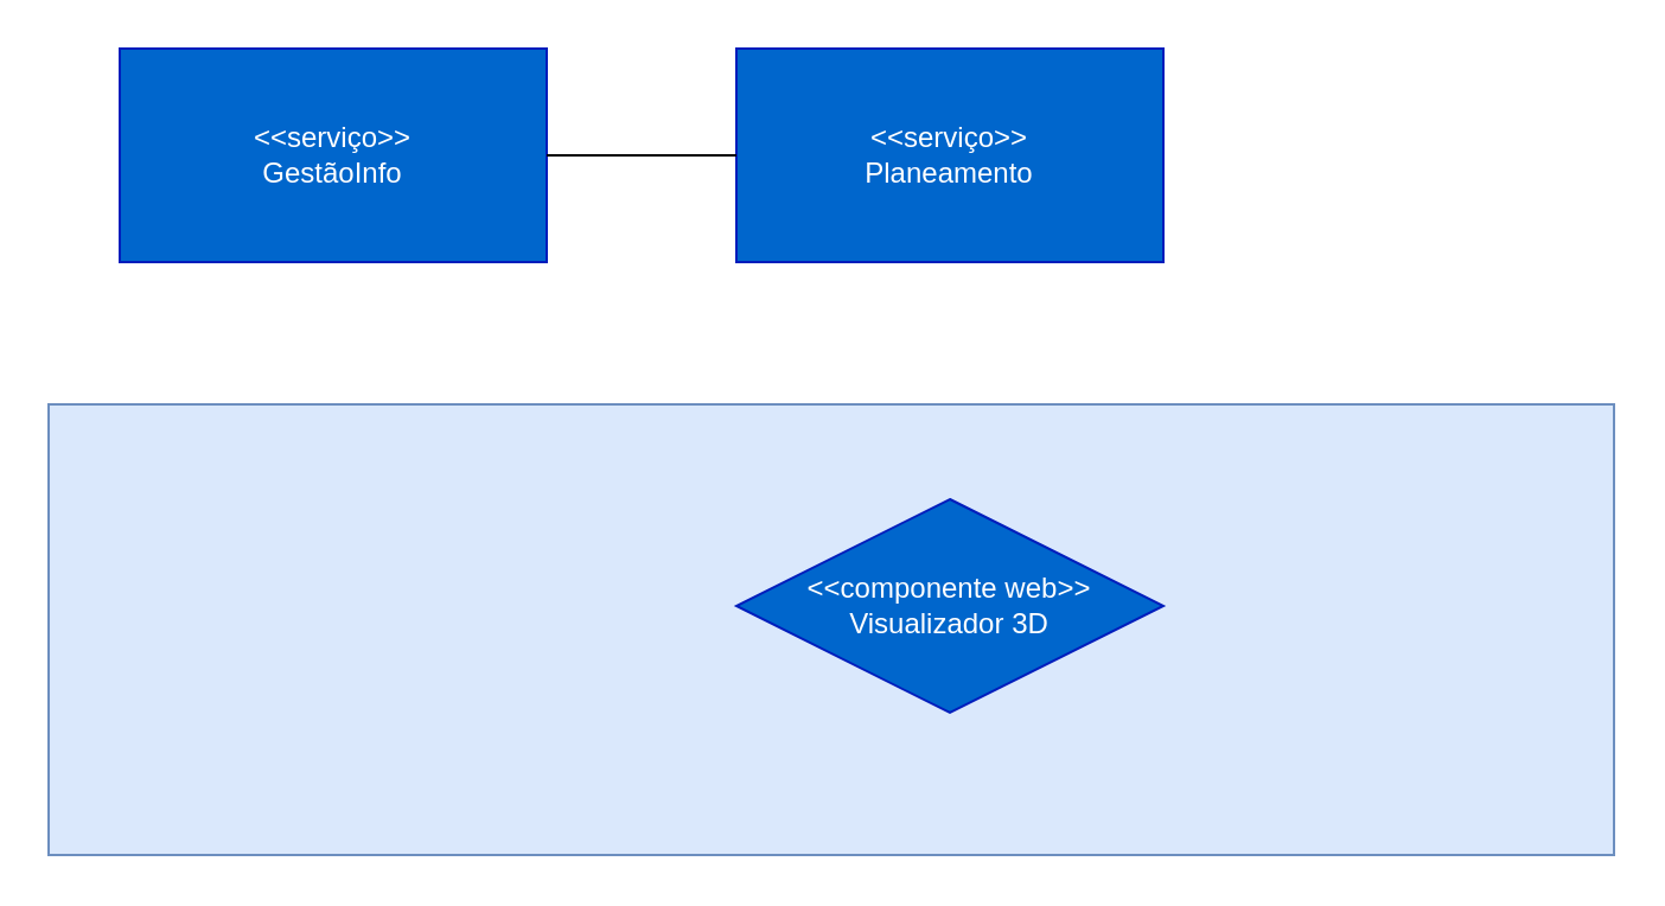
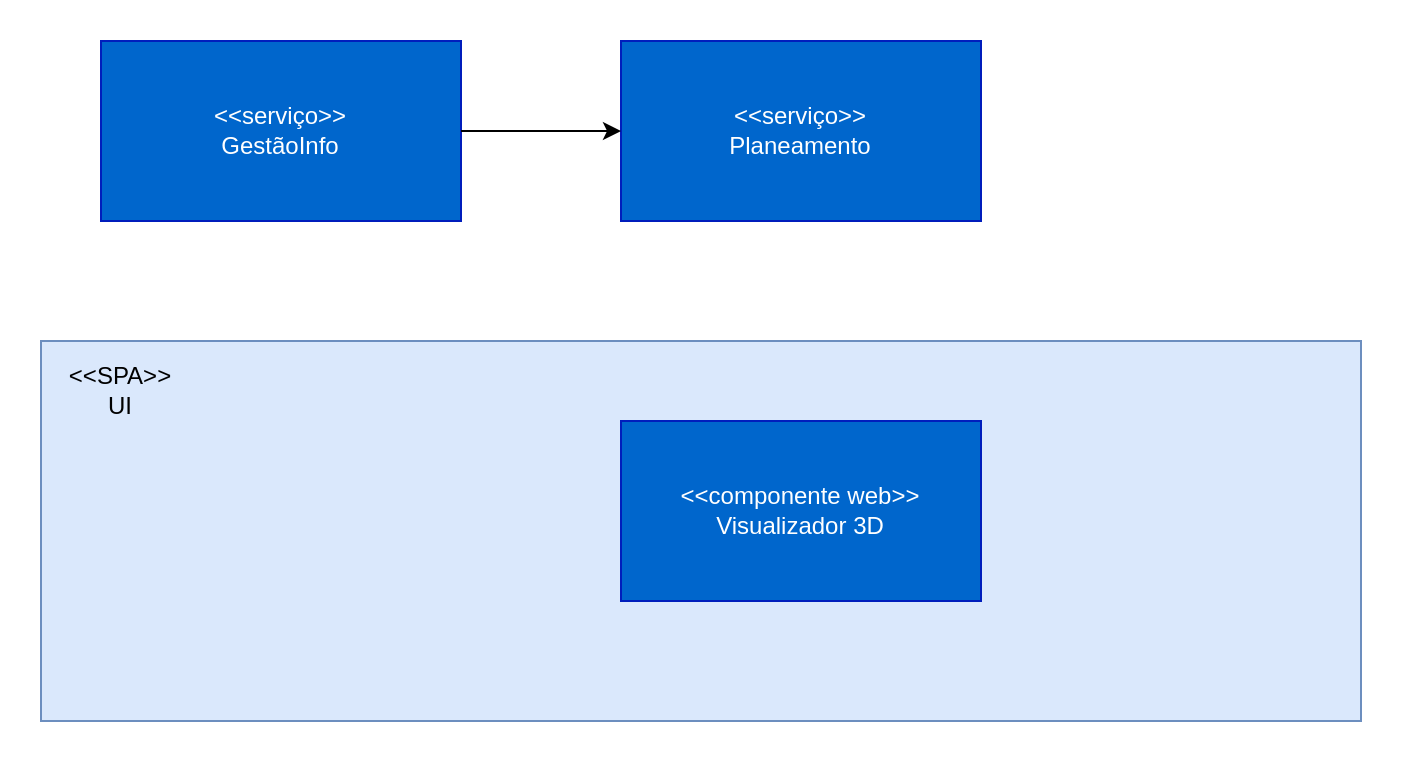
  <mxCell id="0" />
  <mxCell id="1" parent="0" />
  <mxCell id="2" value="&amp;lt;&amp;lt;serviço&amp;gt;&amp;gt;&lt;br&gt;GestãoInfo" style="rounded=0;whiteSpace=wrap;html=1;fillColor=#0066CC;strokeColor=#001DBC;fontColor=#ffffff;" parent="1" vertex="1"><mxGeometry x="50" y="20" width="180" height="90" as="geometry" /></mxCell>
  <mxCell id="3" value="" style="rounded=0;whiteSpace=wrap;html=1;fillColor=#dae8fc;strokeColor=#6c8ebf;" parent="1" vertex="1"><mxGeometry x="20" y="170" width="660" height="190" as="geometry" /></mxCell>
+ <mxCell id="4" value="&amp;lt;&amp;lt;SPA&amp;gt;&amp;gt;&lt;br&gt;UI" style="text;html=1;strokeColor=none;fillColor=none;align=center;verticalAlign=middle;whiteSpace=wrap;rounded=0;" parent="1" vertex="1"><mxGeometry x="30" y="180" width="60" height="30" as="geometry" /></mxCell>
  <mxCell id="5" value="&amp;lt;&amp;lt;serviço&amp;gt;&amp;gt;&lt;br&gt;Planeamento" style="rounded=0;whiteSpace=wrap;html=1;fillColor=#0066CC;strokeColor=#001DBC;fontColor=#ffffff;" vertex="1" parent="1"><mxGeometry x="310" y="20" width="180" height="90" as="geometry" /></mxCell>
- <mxCell id="6" value="" style="endArrow=none;html=1;rounded=0;exitX=1;exitY=0.5;exitDx=0;exitDy=0;" edge="1" parent="1" source="2" target="5"><mxGeometry width="50" height="50" relative="1" as="geometry"><mxPoint x="330" y="230" as="sourcePoint" /><mxPoint x="380" y="180" as="targetPoint" /></mxGeometry></mxCell>
- <mxCell id="7" value="&amp;lt;&amp;lt;componente web&amp;gt;&amp;gt;&lt;br&gt;Visualizador 3D" style="rhombus;whiteSpace=wrap;html=1;fillColor=#0066CC;strokeColor=#001DBC;fontColor=#ffffff;" vertex="1" parent="1"><mxGeometry x="310" y="210" width="180" height="90" as="geometry" /></mxCell>
+ <mxCell id="6" value="" style="endArrow=classic;html=1;rounded=0;exitX=1;exitY=0.5;exitDx=0;exitDy=0;" edge="1" parent="1" source="2" target="5"><mxGeometry width="50" height="50" relative="1" as="geometry"><mxPoint x="330" y="230" as="sourcePoint" /><mxPoint x="380" y="180" as="targetPoint" /></mxGeometry></mxCell>
+ <mxCell id="7" value="&amp;lt;&amp;lt;componente web&amp;gt;&amp;gt;&lt;br&gt;Visualizador 3D" style="rounded=0;whiteSpace=wrap;html=1;fillColor=#0066CC;strokeColor=#001DBC;fontColor=#ffffff;" vertex="1" parent="1"><mxGeometry x="310" y="210" width="180" height="90" as="geometry" /></mxCell>
